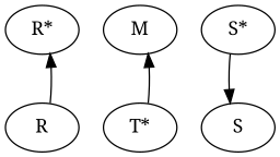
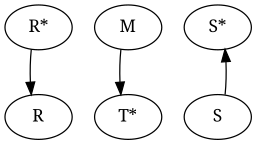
  digraph {
    fontname="Noto Serif"
    node [fontname="Noto Serif"]
    edge [fontname="Noto Serif"]
    "R*"
    R
    M
    "T*"
    "S*"
    S
-   R -> "R*"
-   "T*" -> M
-   "S*" -> S
+   "R*" -> R
+   M -> "T*"
+   S -> "S*"
  }
